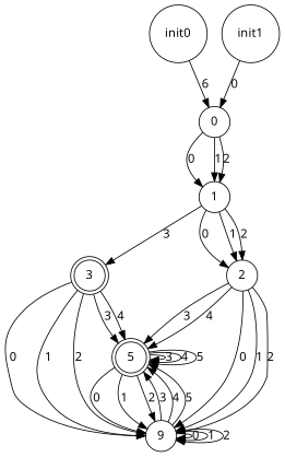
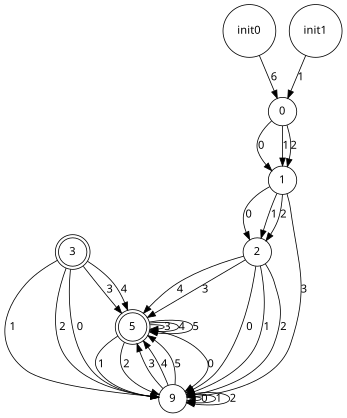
  digraph {
    fontname="Noto Sans"
    rankdir=TB
    node [fontname="Noto Sans" shape=circle]
    edge [fontname="Noto Sans"]
    3 [shape=doublecircle]
    5 [shape=doublecircle]
    n3 [label=9]
    init0 [width=0.01]
    0
    1
    2
    init1 [width=0.01]
    3 -> 5 [label=3]
    3 -> 5 [label=4]
    3 -> n3 [label=0]
    3 -> n3 [label=1]
    3 -> n3 [label=2]
    5 -> 5 [label=3]
    5 -> 5 [label=4]
    5 -> 5 [label=5]
    5 -> n3 [label=0]
    5 -> n3 [label=1]
    5 -> n3 [label=2]
    n3 -> 5 [label=3]
    n3 -> 5 [label=4]
    n3 -> 5 [label=5]
    n3 -> n3 [label=0]
    n3 -> n3 [label=1]
    n3 -> n3 [label=2]
    init0 -> 0 [label=6]
    0 -> 1 [label=0]
    0 -> 1 [label=1]
    0 -> 1 [label=2]
-   1 -> 3 [label=3]
+   1 -> n3 [label=3]
    1 -> 2 [label=0]
    1 -> 2 [label=1]
    1 -> 2 [label=2]
    2 -> 5 [label=3]
    2 -> 5 [label=4]
    2 -> n3 [label=0]
    2 -> n3 [label=1]
    2 -> n3 [label=2]
-   init1 -> 0 [label=0]
+   init1 -> 0 [label=1]
  }
